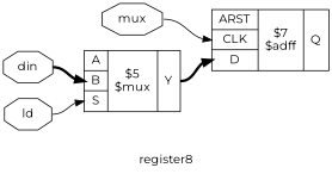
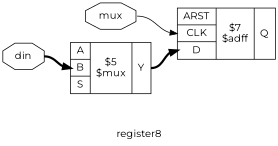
  digraph {
    fontname=Montserrat
    label=register8
    rankdir=LR
    remincross=true
    node [color=black fontcolor=black fontname=Montserrat shape=octagon]
    edge [color=black fontname=Montserrat tailport=e]
    n1 [label=mux]
    n2 [label="{{<p8> ARST|<p9> CLK|<p10> D}|$7\n$adff|{<p11> Q}}" shape=record color="" fontcolor=""]
    n3 [label=din]
    n4 [label="{{<p13> A|<p14> B|<p15> S}|$5\n$mux|{<p16> Y}}" shape=record color="" fontcolor=""]
-   n5 [label=ld]
    n1 -> n2 [headport="p9:w"]
    n3 -> n4 [headport="p14:w" style="setlinewidth(3)"]
    n4 -> n2 [headport="p10:w" style="setlinewidth(3)" tailport="p16:e"]
-   n5 -> n4 [headport="p15:w"]
  }
